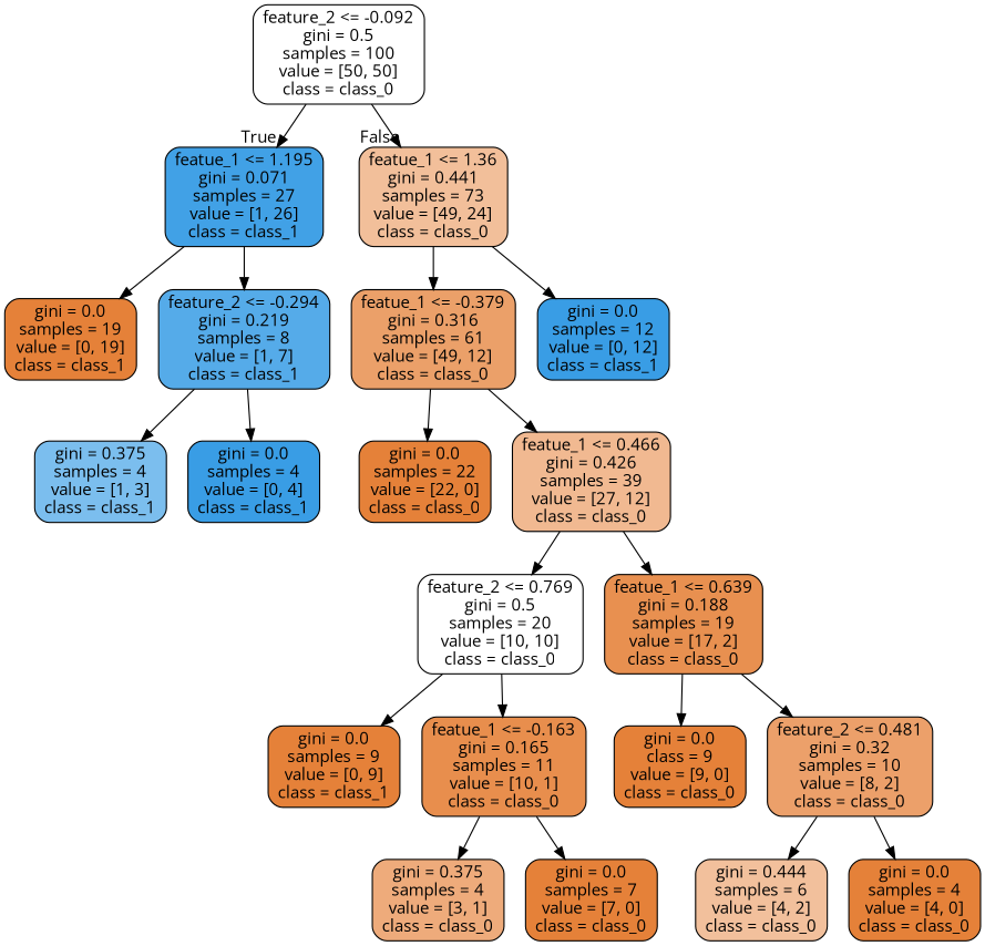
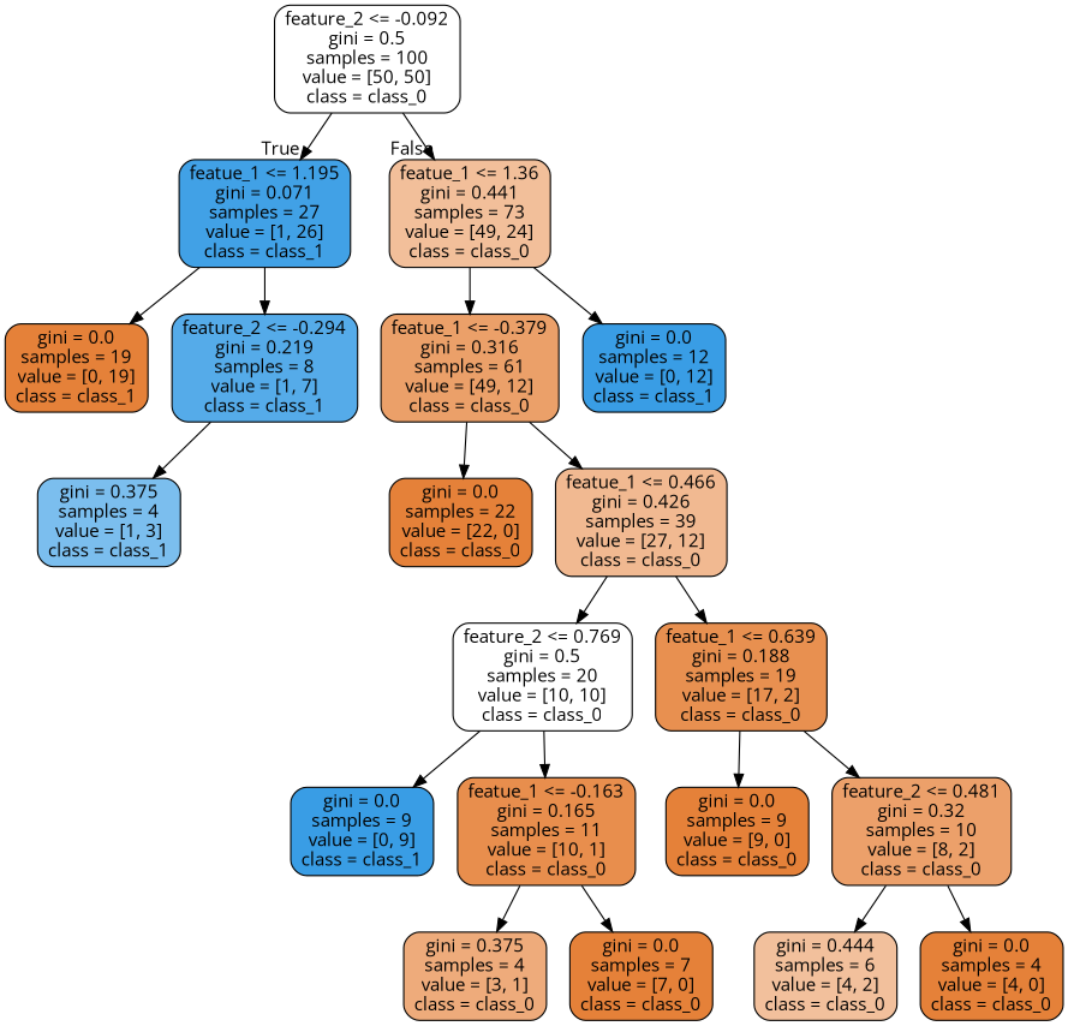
  digraph {
    fontname="Open Sans"
    node [color=black fillcolor="#e58139" fontname="Open Sans" shape=box style="filled, rounded"]
    edge [fontname="Open Sans"]
    n1 [fillcolor="#ffffff" label="feature_2 <= -0.092\ngini = 0.5\nsamples = 100\nvalue = [50, 50]\nclass = class_0"]
    n2 [fillcolor="#41a1e6" label="featue_1 <= 1.195\ngini = 0.071\nsamples = 27\nvalue = [1, 26]\nclass = class_1"]
    n3 [fillcolor="#f2bf9a" label="featue_1 <= 1.36\ngini = 0.441\nsamples = 73\nvalue = [49, 24]\nclass = class_0"]
    n4 [label="gini = 0.0\nsamples = 19\nvalue = [0, 19]\nclass = class_1"]
    n5 [fillcolor="#55abe9" label="feature_2 <= -0.294\ngini = 0.219\nsamples = 8\nvalue = [1, 7]\nclass = class_1"]
    n6 [fillcolor="#eba069" label="featue_1 <= -0.379\ngini = 0.316\nsamples = 61\nvalue = [49, 12]\nclass = class_0"]
    n7 [fillcolor="#399de5" label="gini = 0.0\nsamples = 12\nvalue = [0, 12]\nclass = class_1"]
    n8 [fillcolor="#7bbeee" label="gini = 0.375\nsamples = 4\nvalue = [1, 3]\nclass = class_1"]
-   n9 [fillcolor="#399de5" label="gini = 0.0\nsamples = 4\nvalue = [0, 4]\nclass = class_1"]
    n10 [label="gini = 0.0\nsamples = 22\nvalue = [22, 0]\nclass = class_0"]
    n11 [fillcolor="#f1b991" label="featue_1 <= 0.466\ngini = 0.426\nsamples = 39\nvalue = [27, 12]\nclass = class_0"]
    n12 [fillcolor="#ffffff" label="feature_2 <= 0.769\ngini = 0.5\nsamples = 20\nvalue = [10, 10]\nclass = class_0"]
    n13 [fillcolor="#e89050" label="featue_1 <= 0.639\ngini = 0.188\nsamples = 19\nvalue = [17, 2]\nclass = class_0"]
-   n14 [label="gini = 0.0\nsamples = 9\nvalue = [0, 9]\nclass = class_1"]
+   n14 [fillcolor="#399de5" label="gini = 0.0\nsamples = 9\nvalue = [0, 9]\nclass = class_1"]
    n15 [fillcolor="#e88e4d" label="featue_1 <= -0.163\ngini = 0.165\nsamples = 11\nvalue = [10, 1]\nclass = class_0"]
-   n16 [label="gini = 0.0\nclass = 9\nvalue = [9, 0]\nclass = class_0"]
+   n16 [label="gini = 0.0\nsamples = 9\nvalue = [9, 0]\nclass = class_0"]
    n17 [fillcolor="#eca06a" label="feature_2 <= 0.481\ngini = 0.32\nsamples = 10\nvalue = [8, 2]\nclass = class_0"]
    n18 [fillcolor="#eeab7b" label="gini = 0.375\nsamples = 4\nvalue = [3, 1]\nclass = class_0"]
    n19 [label="gini = 0.0\nsamples = 7\nvalue = [7, 0]\nclass = class_0"]
    n20 [fillcolor="#f2c09c" label="gini = 0.444\nsamples = 6\nvalue = [4, 2]\nclass = class_0"]
    n21 [label="gini = 0.0\nsamples = 4\nvalue = [4, 0]\nclass = class_0"]
    n1 -> n2 [headlabel=True labelangle=45 labeldistance=2.5]
    n1 -> n3 [headlabel=False labelangle=-45 labeldistance=2.5]
    n2 -> n4
    n2 -> n5
    n3 -> n6
    n3 -> n7
    n5 -> n8
-   n5 -> n9
    n6 -> n10
    n6 -> n11
    n11 -> n12
    n11 -> n13
    n12 -> n14
    n12 -> n15
    n13 -> n16
    n13 -> n17
    n15 -> n18
    n15 -> n19
    n17 -> n20
    n17 -> n21
  }
